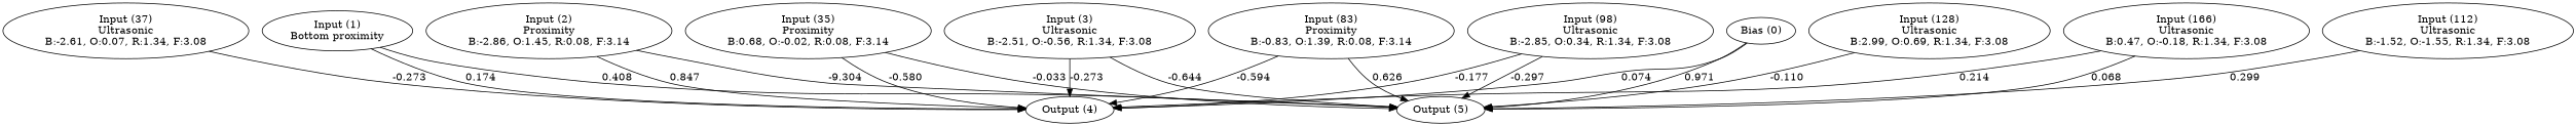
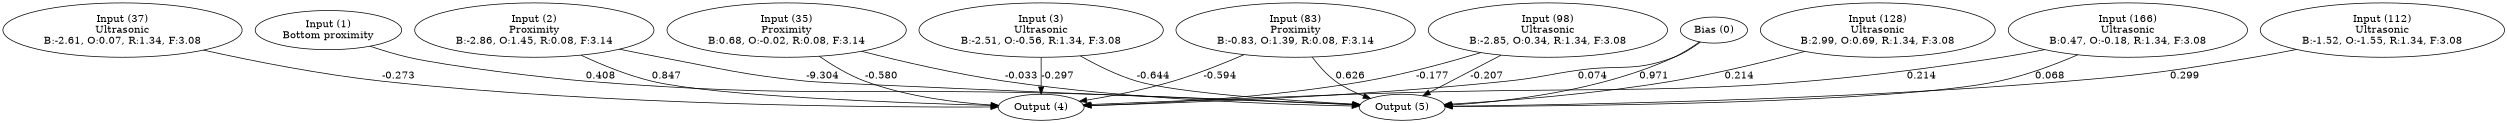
  digraph {
    n1 [label="Bias (0)"]
    n2 [label="Input (1)\nBottom proximity"]
    n3 [label="Input (2)\nProximity\nB:-2.86, O:1.45, R:0.08, F:3.14"]
    n4 [label="Input (3)\nUltrasonic\nB:-2.51, O:-0.56, R:1.34, F:3.08"]
    n5 [label="Input (35)\nProximity\nB:0.68, O:-0.02, R:0.08, F:3.14"]
    n6 [label="Input (37)\nUltrasonic\nB:-2.61, O:0.07, R:1.34, F:3.08"]
    n7 [label="Input (83)\nProximity\nB:-0.83, O:1.39, R:0.08, F:3.14"]
    n8 [label="Input (98)\nUltrasonic\nB:-2.85, O:0.34, R:1.34, F:3.08"]
    n9 [label="Input (112)\nUltrasonic\nB:-1.52, O:-1.55, R:1.34, F:3.08"]
    n10 [label="Input (128)\nUltrasonic\nB:2.99, O:0.69, R:1.34, F:3.08"]
    n11 [label="Input (166)\nUltrasonic\nB:0.47, O:-0.18, R:1.34, F:3.08"]
    n12 [label="Output (4)"]
    n13 [label="Output (5)"]
    subgraph sub_1 {
      rank=same
      n1
      n2
      n3
      n4
      n5
      n6
      n7
      n8
      n9
      n10
      n11
    }
    subgraph sub_2 {
      rank=same
      n12
      n13
    }
    n1 -> n12 [label=0.074]
    n1 -> n13 [label=0.971]
-   n2 -> n12 [label=0.174]
    n2 -> n13 [label=0.408]
    n3 -> n12 [label=0.847]
    n3 -> n13 [label=-9.304]
-   n4 -> n12 [label=-0.273]
+   n4 -> n12 [label=-0.297]
    n4 -> n13 [label=-0.644]
    n5 -> n12 [label=-0.580]
    n5 -> n13 [label=-0.033]
    n6 -> n12 [label=-0.273]
    n7 -> n12 [label=-0.594]
    n7 -> n13 [label=0.626]
    n8 -> n12 [label=-0.177]
-   n8 -> n13 [label=-0.297]
+   n8 -> n13 [label=-0.207]
    n9 -> n13 [label=0.299]
-   n10 -> n13 [label=-0.110]
+   n10 -> n13 [label=0.214]
    n11 -> n12 [label=0.214]
    n11 -> n13 [label=0.068]
  }
